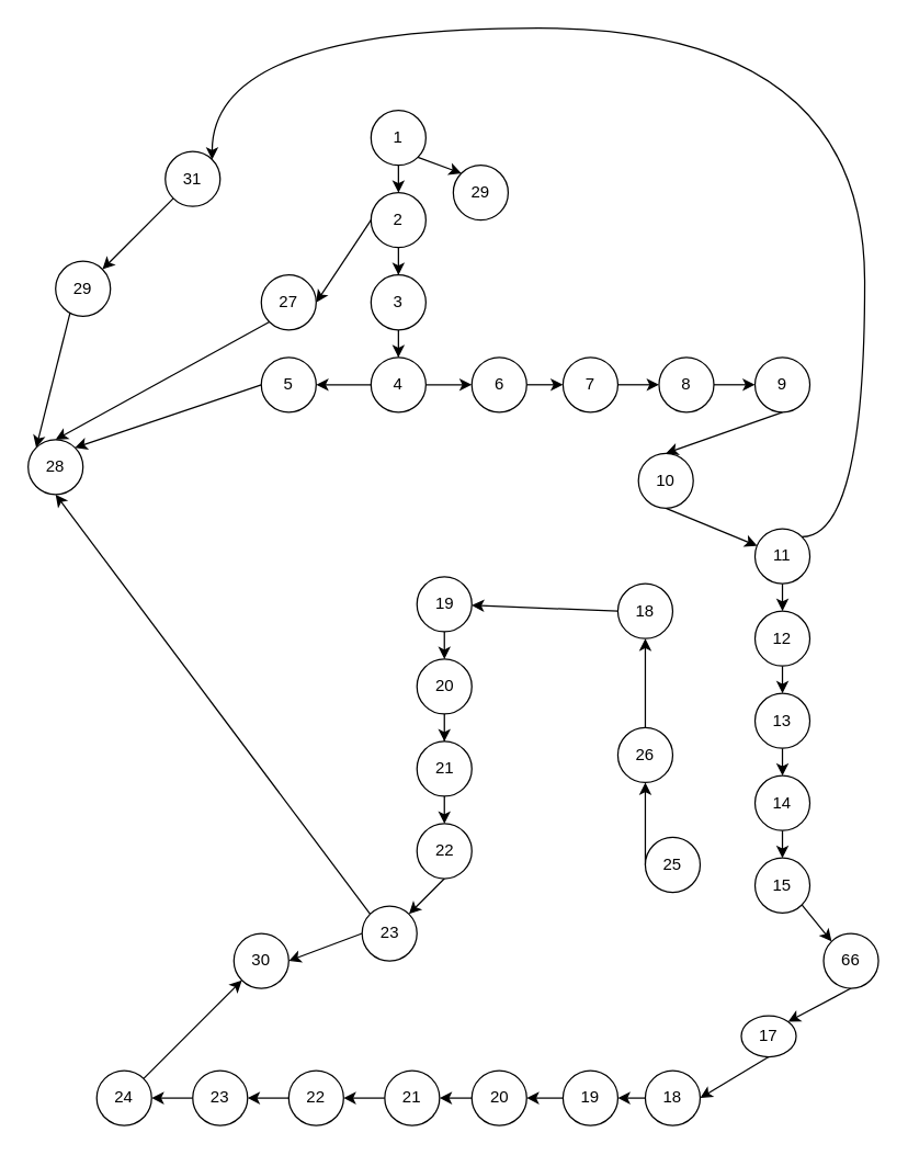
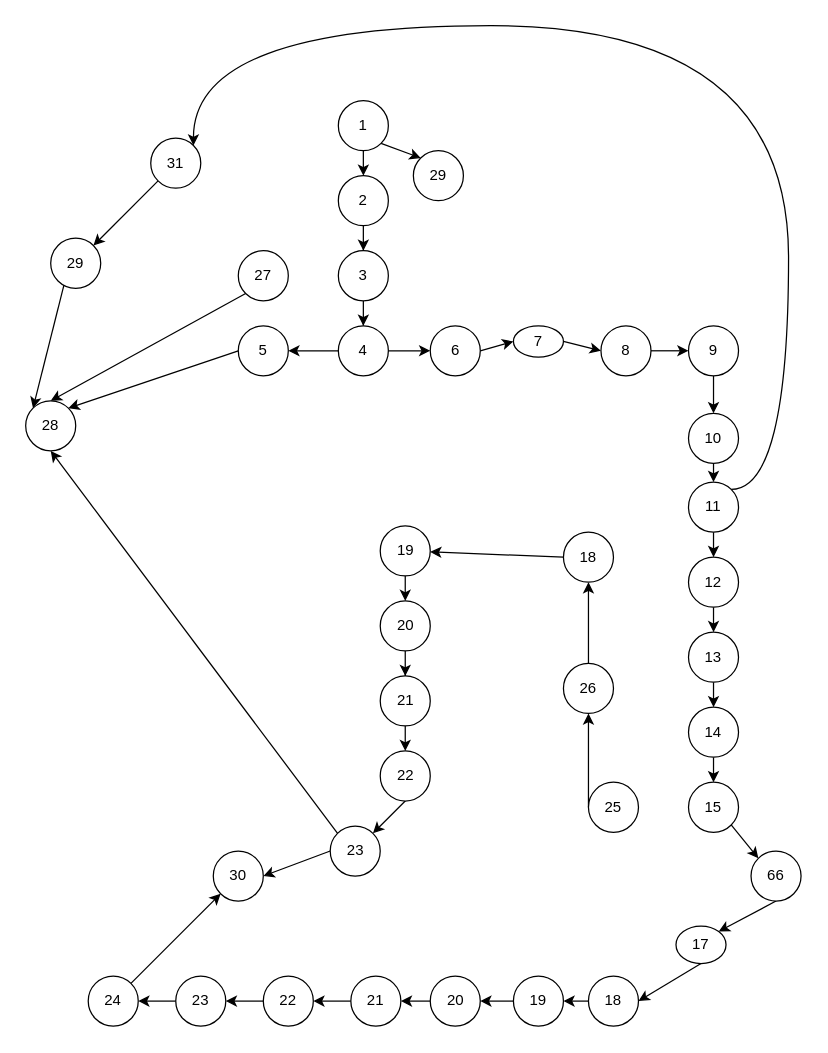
  <mxCell id="0" />
  <mxCell id="1" parent="0" />
  <mxCell id="2" style="edgeStyle=orthogonalEdgeStyle;rounded=0;orthogonalLoop=1;jettySize=auto;html=1;exitX=0.5;exitY=1;exitDx=0;exitDy=0;entryX=0.5;entryY=0;entryDx=0;entryDy=0;" edge="1" parent="1" source="4" target="6"><mxGeometry relative="1" as="geometry" /></mxCell>
  <mxCell id="3" style="edgeStyle=none;rounded=0;orthogonalLoop=1;jettySize=auto;html=1;exitX=1;exitY=1;exitDx=0;exitDy=0;entryX=0;entryY=0;entryDx=0;entryDy=0;" edge="1" parent="1" source="4" target="72"><mxGeometry relative="1" as="geometry" /></mxCell>
  <mxCell id="4" value="1" style="ellipse;whiteSpace=wrap;html=1;aspect=fixed;" vertex="1" parent="1"><mxGeometry x="270" y="80" width="40" height="40" as="geometry" /></mxCell>
  <mxCell id="5" style="edgeStyle=orthogonalEdgeStyle;rounded=0;orthogonalLoop=1;jettySize=auto;html=1;exitX=0.5;exitY=1;exitDx=0;exitDy=0;" edge="1" parent="1" source="6" target="11"><mxGeometry relative="1" as="geometry" /></mxCell>
  <mxCell id="6" value="2" style="ellipse;whiteSpace=wrap;html=1;aspect=fixed;" vertex="1" parent="1"><mxGeometry x="270" y="140" width="40" height="40" as="geometry" /></mxCell>
  <mxCell id="7" style="rounded=0;orthogonalLoop=1;jettySize=auto;html=1;exitX=1;exitY=0.5;exitDx=0;exitDy=0;entryX=0;entryY=0.5;entryDx=0;entryDy=0;" edge="1" parent="1" source="8" target="31"><mxGeometry relative="1" as="geometry" /></mxCell>
  <mxCell id="8" value="6" style="ellipse;whiteSpace=wrap;html=1;aspect=fixed;" vertex="1" parent="1"><mxGeometry x="343.5" y="260" width="40" height="40" as="geometry" /></mxCell>
  <mxCell id="9" style="edgeStyle=orthogonalEdgeStyle;rounded=0;orthogonalLoop=1;jettySize=auto;html=1;exitX=0.5;exitY=1;exitDx=0;exitDy=0;" edge="1" parent="1" source="11" target="29"><mxGeometry relative="1" as="geometry" /></mxCell>
- <mxCell id="10" style="edgeStyle=none;rounded=0;orthogonalLoop=1;jettySize=auto;html=1;exitX=0;exitY=0.5;exitDx=0;exitDy=0;entryX=1;entryY=0.5;entryDx=0;entryDy=0;" edge="1" parent="1" source="6" target="74"><mxGeometry relative="1" as="geometry" /></mxCell>
  <mxCell id="11" value="3" style="ellipse;whiteSpace=wrap;html=1;aspect=fixed;" vertex="1" parent="1"><mxGeometry x="270" y="200" width="40" height="40" as="geometry" /></mxCell>
  <mxCell id="12" style="edgeStyle=none;rounded=0;orthogonalLoop=1;jettySize=auto;html=1;exitX=0.5;exitY=1;exitDx=0;exitDy=0;entryX=0.5;entryY=0;entryDx=0;entryDy=0;" edge="1" parent="1" source="13" target="39"><mxGeometry relative="1" as="geometry" /></mxCell>
  <mxCell id="13" value="13" style="ellipse;whiteSpace=wrap;html=1;aspect=fixed;" vertex="1" parent="1"><mxGeometry x="550" y="505" width="40" height="40" as="geometry" /></mxCell>
  <mxCell id="14" style="edgeStyle=orthogonalEdgeStyle;rounded=0;orthogonalLoop=1;jettySize=auto;html=1;exitX=0.5;exitY=1;exitDx=0;exitDy=0;entryX=0.5;entryY=0;entryDx=0;entryDy=0;" edge="1" parent="1" source="15" target="13"><mxGeometry relative="1" as="geometry" /></mxCell>
  <mxCell id="15" value="12" style="ellipse;whiteSpace=wrap;html=1;aspect=fixed;" vertex="1" parent="1"><mxGeometry x="550" y="445" width="40" height="40" as="geometry" /></mxCell>
  <mxCell id="16" style="edgeStyle=orthogonalEdgeStyle;rounded=0;orthogonalLoop=1;jettySize=auto;html=1;exitX=0.5;exitY=1;exitDx=0;exitDy=0;entryX=0.5;entryY=0;entryDx=0;entryDy=0;" edge="1" parent="1" source="18" target="15"><mxGeometry relative="1" as="geometry" /></mxCell>
  <mxCell id="17" style="edgeStyle=orthogonalEdgeStyle;rounded=0;orthogonalLoop=1;jettySize=auto;html=1;exitX=1;exitY=0;exitDx=0;exitDy=0;entryX=1;entryY=0;entryDx=0;entryDy=0;curved=1;" edge="1" parent="1" source="18" target="77"><mxGeometry relative="1" as="geometry"><Array as="points"><mxPoint x="630" y="391" /><mxPoint x="630" y="20" /><mxPoint x="154" y="20" /></Array></mxGeometry></mxCell>
  <mxCell id="18" value="11" style="ellipse;whiteSpace=wrap;html=1;aspect=fixed;" vertex="1" parent="1"><mxGeometry x="550" y="385" width="40" height="40" as="geometry" /></mxCell>
  <mxCell id="19" style="rounded=0;orthogonalLoop=1;jettySize=auto;html=1;exitX=0.5;exitY=1;exitDx=0;exitDy=0;" edge="1" parent="1" source="20" target="18"><mxGeometry relative="1" as="geometry" /></mxCell>
- <mxCell id="20" value="10" style="ellipse;whiteSpace=wrap;html=1;aspect=fixed;" vertex="1" parent="1"><mxGeometry x="465" y="330" width="40" height="40" as="geometry" /></mxCell>
+ <mxCell id="20" value="10" style="ellipse;whiteSpace=wrap;html=1;aspect=fixed;" vertex="1" parent="1"><mxGeometry x="550" y="330" width="40" height="40" as="geometry" /></mxCell>
  <mxCell id="21" style="rounded=0;orthogonalLoop=1;jettySize=auto;html=1;exitX=0.5;exitY=1;exitDx=0;exitDy=0;entryX=0.5;entryY=0;entryDx=0;entryDy=0;" edge="1" parent="1" source="22" target="20"><mxGeometry relative="1" as="geometry" /></mxCell>
  <mxCell id="22" value="9" style="ellipse;whiteSpace=wrap;html=1;aspect=fixed;" vertex="1" parent="1"><mxGeometry x="550" y="260" width="40" height="40" as="geometry" /></mxCell>
  <mxCell id="23" style="rounded=0;orthogonalLoop=1;jettySize=auto;html=1;exitX=1;exitY=0.5;exitDx=0;exitDy=0;" edge="1" parent="1" source="24" target="22"><mxGeometry relative="1" as="geometry" /></mxCell>
  <mxCell id="24" value="8" style="ellipse;whiteSpace=wrap;html=1;aspect=fixed;" vertex="1" parent="1"><mxGeometry x="480" y="260" width="40" height="40" as="geometry" /></mxCell>
  <mxCell id="25" style="edgeStyle=none;rounded=0;orthogonalLoop=1;jettySize=auto;html=1;exitX=0;exitY=0.5;exitDx=0;exitDy=0;entryX=1;entryY=0;entryDx=0;entryDy=0;" edge="1" parent="1" source="26" target="71"><mxGeometry relative="1" as="geometry" /></mxCell>
  <mxCell id="26" value="5" style="ellipse;whiteSpace=wrap;html=1;aspect=fixed;" vertex="1" parent="1"><mxGeometry x="190" y="260" width="40" height="40" as="geometry" /></mxCell>
  <mxCell id="27" value="" style="rounded=0;orthogonalLoop=1;jettySize=auto;html=1;" edge="1" parent="1" source="29" target="8"><mxGeometry relative="1" as="geometry" /></mxCell>
  <mxCell id="28" style="rounded=0;orthogonalLoop=1;jettySize=auto;html=1;exitX=0;exitY=0.5;exitDx=0;exitDy=0;entryX=1;entryY=0.5;entryDx=0;entryDy=0;" edge="1" parent="1" source="29" target="26"><mxGeometry relative="1" as="geometry" /></mxCell>
  <mxCell id="29" value="4" style="ellipse;whiteSpace=wrap;html=1;aspect=fixed;" vertex="1" parent="1"><mxGeometry x="270" y="260" width="40" height="40" as="geometry" /></mxCell>
  <mxCell id="30" style="rounded=0;orthogonalLoop=1;jettySize=auto;html=1;exitX=1;exitY=0.5;exitDx=0;exitDy=0;entryX=0;entryY=0.5;entryDx=0;entryDy=0;" edge="1" parent="1" source="31" target="24"><mxGeometry relative="1" as="geometry" /></mxCell>
- <mxCell id="31" value="7" style="ellipse;whiteSpace=wrap;html=1;aspect=fixed;" vertex="1" parent="1"><mxGeometry x="410" y="260" width="40" height="40" as="geometry" /></mxCell>
+ <mxCell id="31" value="7" style="ellipse;whiteSpace=wrap;html=1;aspect=fixed;" vertex="1" parent="1"><mxGeometry x="410" y="260" width="40" height="25" as="geometry" /></mxCell>
  <mxCell id="32" style="edgeStyle=none;rounded=0;orthogonalLoop=1;jettySize=auto;html=1;exitX=0.5;exitY=1;exitDx=0;exitDy=0;entryX=1;entryY=0.5;entryDx=0;entryDy=0;" edge="1" parent="1" source="33" target="49"><mxGeometry relative="1" as="geometry" /></mxCell>
  <mxCell id="33" value="17" style="ellipse;whiteSpace=wrap;html=1;aspect=fixed;" vertex="1" parent="1"><mxGeometry x="540" y="740" width="40" height="30" as="geometry" /></mxCell>
  <mxCell id="34" style="edgeStyle=none;rounded=0;orthogonalLoop=1;jettySize=auto;html=1;exitX=0.5;exitY=1;exitDx=0;exitDy=0;entryX=1;entryY=0;entryDx=0;entryDy=0;" edge="1" parent="1" source="35" target="33"><mxGeometry relative="1" as="geometry" /></mxCell>
  <mxCell id="35" value="66" style="ellipse;whiteSpace=wrap;html=1;aspect=fixed;" vertex="1" parent="1"><mxGeometry x="600" y="680" width="40" height="40" as="geometry" /></mxCell>
  <mxCell id="36" style="edgeStyle=none;rounded=0;orthogonalLoop=1;jettySize=auto;html=1;exitX=1;exitY=1;exitDx=0;exitDy=0;entryX=0;entryY=0;entryDx=0;entryDy=0;" edge="1" parent="1" source="37" target="35"><mxGeometry relative="1" as="geometry" /></mxCell>
  <mxCell id="37" value="15" style="ellipse;whiteSpace=wrap;html=1;aspect=fixed;" vertex="1" parent="1"><mxGeometry x="550" y="625" width="40" height="40" as="geometry" /></mxCell>
  <mxCell id="38" style="edgeStyle=none;rounded=0;orthogonalLoop=1;jettySize=auto;html=1;exitX=0.5;exitY=1;exitDx=0;exitDy=0;entryX=0.5;entryY=0;entryDx=0;entryDy=0;" edge="1" parent="1" source="39" target="37"><mxGeometry relative="1" as="geometry" /></mxCell>
  <mxCell id="39" value="14" style="ellipse;whiteSpace=wrap;html=1;aspect=fixed;" vertex="1" parent="1"><mxGeometry x="550" y="565" width="40" height="40" as="geometry" /></mxCell>
  <mxCell id="40" style="edgeStyle=none;rounded=0;orthogonalLoop=1;jettySize=auto;html=1;exitX=0;exitY=0.5;exitDx=0;exitDy=0;entryX=1;entryY=0.5;entryDx=0;entryDy=0;" edge="1" parent="1" source="41" target="51"><mxGeometry relative="1" as="geometry" /></mxCell>
  <mxCell id="41" value="22" style="ellipse;whiteSpace=wrap;html=1;aspect=fixed;" vertex="1" parent="1"><mxGeometry x="210" y="780" width="40" height="40" as="geometry" /></mxCell>
  <mxCell id="42" style="edgeStyle=orthogonalEdgeStyle;rounded=0;orthogonalLoop=1;jettySize=auto;html=1;exitX=0;exitY=0.5;exitDx=0;exitDy=0;entryX=1;entryY=0.5;entryDx=0;entryDy=0;" edge="1" source="43" target="41" parent="1"><mxGeometry relative="1" as="geometry" /></mxCell>
  <mxCell id="43" value="21" style="ellipse;whiteSpace=wrap;html=1;aspect=fixed;" vertex="1" parent="1"><mxGeometry x="280" y="780" width="40" height="40" as="geometry" /></mxCell>
  <mxCell id="44" style="edgeStyle=orthogonalEdgeStyle;rounded=0;orthogonalLoop=1;jettySize=auto;html=1;exitX=0;exitY=0.5;exitDx=0;exitDy=0;entryX=1;entryY=0.5;entryDx=0;entryDy=0;" edge="1" source="45" target="43" parent="1"><mxGeometry relative="1" as="geometry" /></mxCell>
  <mxCell id="45" value="20" style="ellipse;whiteSpace=wrap;html=1;aspect=fixed;" vertex="1" parent="1"><mxGeometry x="343.5" y="780" width="40" height="40" as="geometry" /></mxCell>
  <mxCell id="46" style="rounded=0;orthogonalLoop=1;jettySize=auto;html=1;exitX=0;exitY=0.5;exitDx=0;exitDy=0;entryX=1;entryY=0.5;entryDx=0;entryDy=0;" edge="1" source="47" target="45" parent="1"><mxGeometry relative="1" as="geometry" /></mxCell>
  <mxCell id="47" value="19" style="ellipse;whiteSpace=wrap;html=1;aspect=fixed;" vertex="1" parent="1"><mxGeometry x="410" y="780" width="40" height="40" as="geometry" /></mxCell>
  <mxCell id="48" style="rounded=0;orthogonalLoop=1;jettySize=auto;html=1;exitX=0;exitY=0.5;exitDx=0;exitDy=0;" edge="1" source="49" target="47" parent="1"><mxGeometry relative="1" as="geometry" /></mxCell>
  <mxCell id="49" value="18" style="ellipse;whiteSpace=wrap;html=1;aspect=fixed;" vertex="1" parent="1"><mxGeometry x="470" y="780" width="40" height="40" as="geometry" /></mxCell>
  <mxCell id="50" style="edgeStyle=none;rounded=0;orthogonalLoop=1;jettySize=auto;html=1;exitX=0;exitY=0.5;exitDx=0;exitDy=0;entryX=1;entryY=0.5;entryDx=0;entryDy=0;" edge="1" parent="1" source="51" target="53"><mxGeometry relative="1" as="geometry" /></mxCell>
  <mxCell id="51" value="23" style="ellipse;whiteSpace=wrap;html=1;aspect=fixed;" vertex="1" parent="1"><mxGeometry x="140" y="780" width="40" height="40" as="geometry" /></mxCell>
  <mxCell id="52" style="edgeStyle=none;rounded=0;orthogonalLoop=1;jettySize=auto;html=1;exitX=1;exitY=0;exitDx=0;exitDy=0;entryX=0;entryY=1;entryDx=0;entryDy=0;" edge="1" parent="1" source="53" target="75"><mxGeometry relative="1" as="geometry" /></mxCell>
  <mxCell id="53" value="24" style="ellipse;whiteSpace=wrap;html=1;aspect=fixed;" vertex="1" parent="1"><mxGeometry x="70" y="780" width="40" height="40" as="geometry" /></mxCell>
  <mxCell id="54" style="edgeStyle=none;rounded=0;orthogonalLoop=1;jettySize=auto;html=1;exitX=0;exitY=0.5;exitDx=0;exitDy=0;entryX=0.5;entryY=1;entryDx=0;entryDy=0;" edge="1" parent="1" source="55" target="57"><mxGeometry relative="1" as="geometry" /></mxCell>
- <mxCell id="55" value="25" style="ellipse;whiteSpace=wrap;html=1;aspect=fixed;" vertex="1" parent="1"><mxGeometry x="470" y="610" width="40" height="40" as="geometry" /></mxCell>
+ <mxCell id="55" value="25" style="ellipse;whiteSpace=wrap;html=1;aspect=fixed;" vertex="1" parent="1"><mxGeometry x="470" y="625" width="40" height="40" as="geometry" /></mxCell>
  <mxCell id="56" style="edgeStyle=none;rounded=0;orthogonalLoop=1;jettySize=auto;html=1;exitX=0.5;exitY=0;exitDx=0;exitDy=0;entryX=0.5;entryY=1;entryDx=0;entryDy=0;" edge="1" parent="1" source="57" target="67"><mxGeometry relative="1" as="geometry" /></mxCell>
  <mxCell id="57" value="26" style="ellipse;whiteSpace=wrap;html=1;aspect=fixed;" vertex="1" parent="1"><mxGeometry x="450" y="530" width="40" height="40" as="geometry" /></mxCell>
  <mxCell id="58" style="edgeStyle=none;rounded=0;orthogonalLoop=1;jettySize=auto;html=1;exitX=0.5;exitY=1;exitDx=0;exitDy=0;entryX=1;entryY=0;entryDx=0;entryDy=0;" edge="1" source="59" target="70" parent="1"><mxGeometry relative="1" as="geometry" /></mxCell>
  <mxCell id="59" value="22" style="ellipse;whiteSpace=wrap;html=1;aspect=fixed;" vertex="1" parent="1"><mxGeometry x="303.5" y="600" width="40" height="40" as="geometry" /></mxCell>
  <mxCell id="60" style="edgeStyle=orthogonalEdgeStyle;rounded=0;orthogonalLoop=1;jettySize=auto;html=1;exitX=0.5;exitY=1;exitDx=0;exitDy=0;entryX=0.5;entryY=0;entryDx=0;entryDy=0;" edge="1" source="61" target="59" parent="1"><mxGeometry relative="1" as="geometry" /></mxCell>
  <mxCell id="61" value="21" style="ellipse;whiteSpace=wrap;html=1;aspect=fixed;" vertex="1" parent="1"><mxGeometry x="303.5" y="540" width="40" height="40" as="geometry" /></mxCell>
  <mxCell id="62" style="edgeStyle=orthogonalEdgeStyle;rounded=0;orthogonalLoop=1;jettySize=auto;html=1;exitX=0.5;exitY=1;exitDx=0;exitDy=0;" edge="1" source="63" target="61" parent="1"><mxGeometry relative="1" as="geometry" /></mxCell>
  <mxCell id="63" value="20" style="ellipse;whiteSpace=wrap;html=1;aspect=fixed;" vertex="1" parent="1"><mxGeometry x="303.5" y="480" width="40" height="40" as="geometry" /></mxCell>
  <mxCell id="64" style="edgeStyle=orthogonalEdgeStyle;rounded=0;orthogonalLoop=1;jettySize=auto;html=1;exitX=0.5;exitY=1;exitDx=0;exitDy=0;entryX=0.5;entryY=0;entryDx=0;entryDy=0;" edge="1" source="65" target="63" parent="1"><mxGeometry relative="1" as="geometry" /></mxCell>
  <mxCell id="65" value="19" style="ellipse;whiteSpace=wrap;html=1;aspect=fixed;" vertex="1" parent="1"><mxGeometry x="303.5" y="420" width="40" height="40" as="geometry" /></mxCell>
  <mxCell id="66" style="rounded=0;orthogonalLoop=1;jettySize=auto;html=1;exitX=0;exitY=0.5;exitDx=0;exitDy=0;" edge="1" source="67" target="65" parent="1"><mxGeometry relative="1" as="geometry" /></mxCell>
  <mxCell id="67" value="18" style="ellipse;whiteSpace=wrap;html=1;aspect=fixed;" vertex="1" parent="1"><mxGeometry x="450" y="425" width="40" height="40" as="geometry" /></mxCell>
  <mxCell id="68" style="edgeStyle=none;rounded=0;orthogonalLoop=1;jettySize=auto;html=1;exitX=0;exitY=0;exitDx=0;exitDy=0;entryX=0.5;entryY=1;entryDx=0;entryDy=0;" edge="1" source="70" target="71" parent="1"><mxGeometry relative="1" as="geometry" /></mxCell>
  <mxCell id="69" style="edgeStyle=none;rounded=0;orthogonalLoop=1;jettySize=auto;html=1;exitX=0;exitY=0.5;exitDx=0;exitDy=0;entryX=1;entryY=0.5;entryDx=0;entryDy=0;" edge="1" parent="1" source="70" target="75"><mxGeometry relative="1" as="geometry" /></mxCell>
  <mxCell id="70" value="23" style="ellipse;whiteSpace=wrap;html=1;aspect=fixed;" vertex="1" parent="1"><mxGeometry x="263.5" y="660" width="40" height="40" as="geometry" /></mxCell>
  <mxCell id="71" value="28" style="ellipse;whiteSpace=wrap;html=1;aspect=fixed;" vertex="1" parent="1"><mxGeometry x="20" y="320" width="40" height="40" as="geometry" /></mxCell>
  <mxCell id="72" value="29" style="ellipse;whiteSpace=wrap;html=1;aspect=fixed;" vertex="1" parent="1"><mxGeometry x="330" y="120" width="40" height="40" as="geometry" /></mxCell>
  <mxCell id="73" style="edgeStyle=none;rounded=0;orthogonalLoop=1;jettySize=auto;html=1;exitX=0;exitY=1;exitDx=0;exitDy=0;entryX=0.5;entryY=0;entryDx=0;entryDy=0;" edge="1" parent="1" source="74" target="71"><mxGeometry relative="1" as="geometry" /></mxCell>
  <mxCell id="74" value="27" style="ellipse;whiteSpace=wrap;html=1;aspect=fixed;" vertex="1" parent="1"><mxGeometry x="190" y="200" width="40" height="40" as="geometry" /></mxCell>
  <mxCell id="75" value="30" style="ellipse;whiteSpace=wrap;html=1;aspect=fixed;" vertex="1" parent="1"><mxGeometry x="170" y="680" width="40" height="40" as="geometry" /></mxCell>
  <mxCell id="76" style="rounded=0;orthogonalLoop=1;jettySize=auto;html=1;exitX=0;exitY=1;exitDx=0;exitDy=0;entryX=1;entryY=0;entryDx=0;entryDy=0;" edge="1" parent="1" source="77" target="79"><mxGeometry relative="1" as="geometry" /></mxCell>
  <mxCell id="77" value="31" style="ellipse;whiteSpace=wrap;html=1;aspect=fixed;" vertex="1" parent="1"><mxGeometry x="120" y="110" width="40" height="40" as="geometry" /></mxCell>
  <mxCell id="78" style="rounded=0;orthogonalLoop=1;jettySize=auto;html=1;exitX=0.5;exitY=0;exitDx=0;exitDy=0;entryX=0;entryY=0;entryDx=0;entryDy=0;" edge="1" parent="1" source="79" target="71"><mxGeometry relative="1" as="geometry" /></mxCell>
  <mxCell id="79" value="29" style="ellipse;whiteSpace=wrap;html=1;aspect=fixed;" vertex="1" parent="1"><mxGeometry x="40" y="190" width="40" height="40" as="geometry" /></mxCell>
